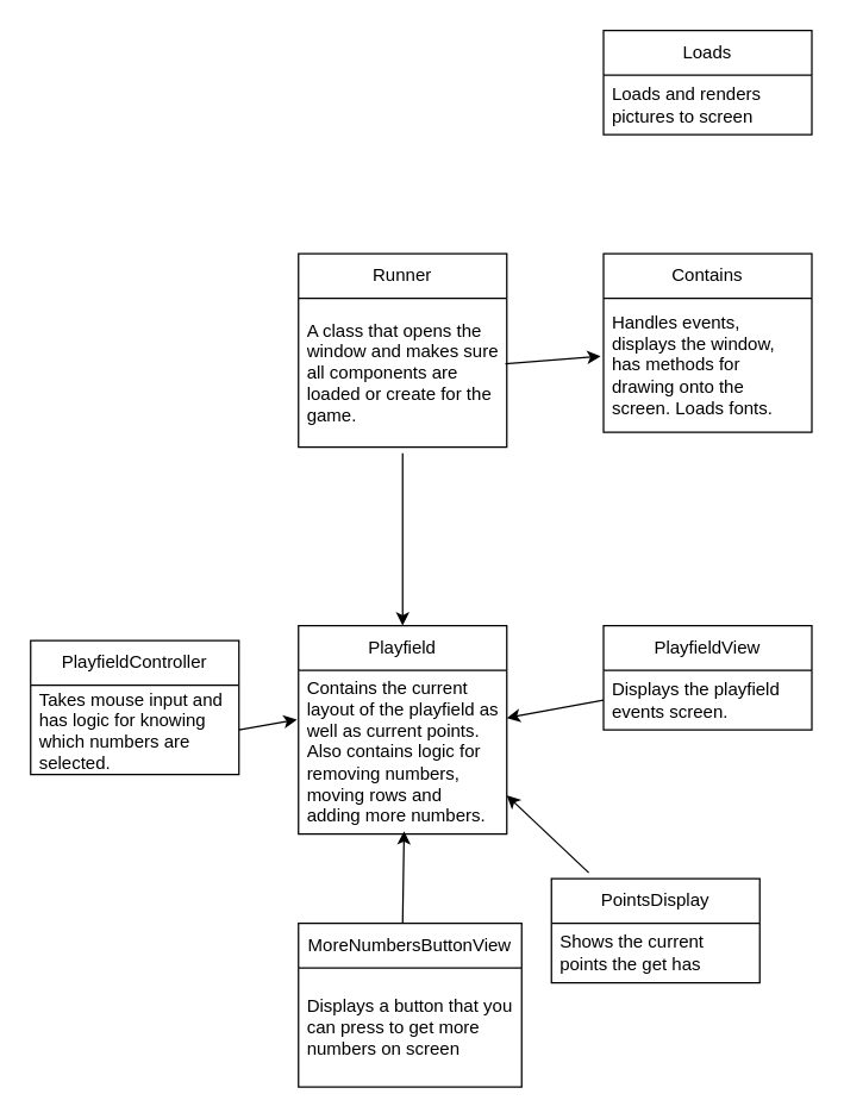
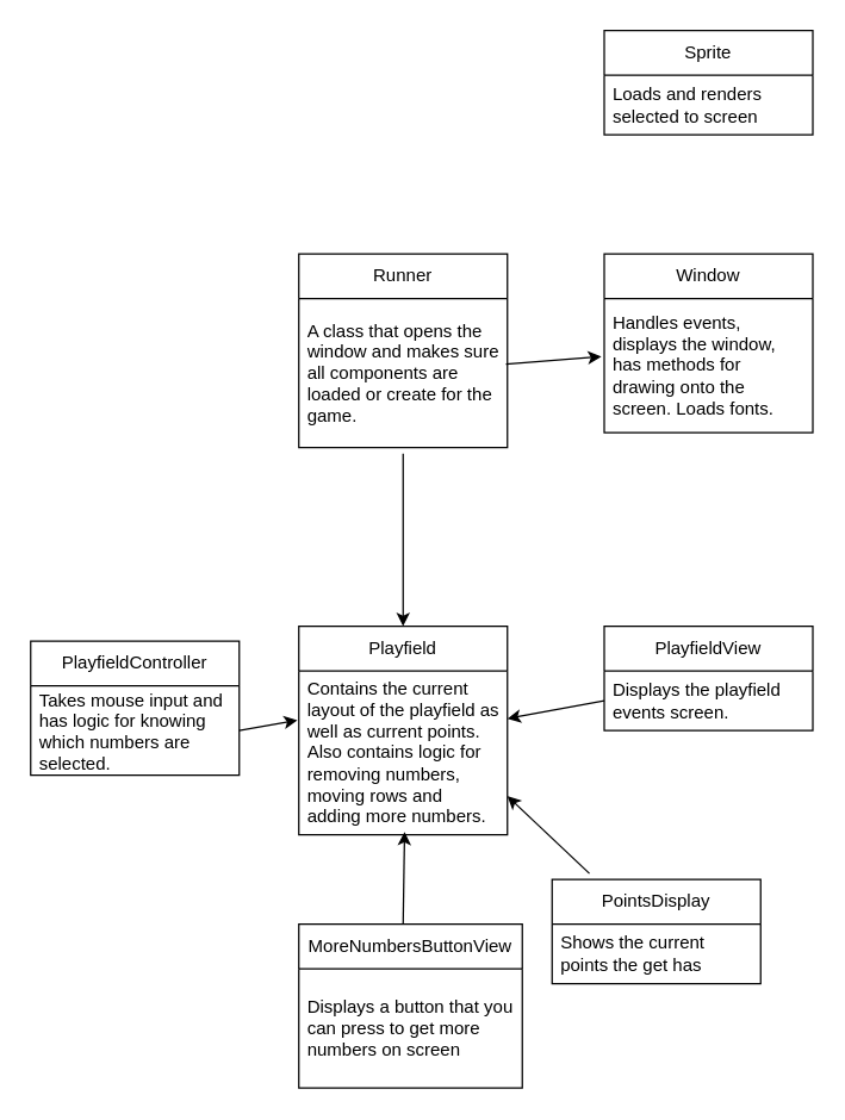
  <mxCell id="0" />
  <mxCell id="1" parent="0" />
  <mxCell id="2" value="Runner" style="swimlane;fontStyle=0;childLayout=stackLayout;horizontal=1;startSize=30;horizontalStack=0;resizeParent=1;resizeParentMax=0;resizeLast=0;collapsible=1;marginBottom=0;whiteSpace=wrap;html=1;" vertex="1" parent="1"><mxGeometry x="200" y="170" width="140" height="130" as="geometry" /></mxCell>
  <mxCell id="3" value="A class that opens the window and makes sure all components are loaded or create for the game." style="text;strokeColor=none;fillColor=none;align=left;verticalAlign=middle;spacingLeft=4;spacingRight=4;overflow=hidden;points=[[0,0.5],[1,0.5]];portConstraint=eastwest;rotatable=0;whiteSpace=wrap;html=1;" vertex="1" parent="2"><mxGeometry y="30" width="140" height="100" as="geometry" /></mxCell>
- <mxCell id="4" value="Contains" style="swimlane;fontStyle=0;childLayout=stackLayout;horizontal=1;startSize=30;horizontalStack=0;resizeParent=1;resizeParentMax=0;resizeLast=0;collapsible=1;marginBottom=0;whiteSpace=wrap;html=1;" vertex="1" parent="1"><mxGeometry x="405" y="170" width="140" height="120" as="geometry" /></mxCell>
+ <mxCell id="4" value="Window" style="swimlane;fontStyle=0;childLayout=stackLayout;horizontal=1;startSize=30;horizontalStack=0;resizeParent=1;resizeParentMax=0;resizeLast=0;collapsible=1;marginBottom=0;whiteSpace=wrap;html=1;" vertex="1" parent="1"><mxGeometry x="405" y="170" width="140" height="120" as="geometry" /></mxCell>
  <mxCell id="5" value="Handles events, displays the window, has methods for drawing onto the screen. Loads fonts." style="text;strokeColor=none;fillColor=none;align=left;verticalAlign=middle;spacingLeft=4;spacingRight=4;overflow=hidden;points=[[0,0.5],[1,0.5]];portConstraint=eastwest;rotatable=0;whiteSpace=wrap;html=1;" vertex="1" parent="4"><mxGeometry y="30" width="140" height="90" as="geometry" /></mxCell>
  <mxCell id="6" value="Playfield" style="swimlane;fontStyle=0;childLayout=stackLayout;horizontal=1;startSize=30;horizontalStack=0;resizeParent=1;resizeParentMax=0;resizeLast=0;collapsible=1;marginBottom=0;whiteSpace=wrap;html=1;" vertex="1" parent="1"><mxGeometry x="200" y="420" width="140" height="140" as="geometry" /></mxCell>
  <mxCell id="7" value="Contains the current layout of the playfield as well as current points. Also contains logic for removing numbers, moving rows and adding more numbers.&amp;nbsp;" style="text;strokeColor=none;fillColor=none;align=left;verticalAlign=middle;spacingLeft=4;spacingRight=4;overflow=hidden;points=[[0,0.5],[1,0.5]];portConstraint=eastwest;rotatable=0;whiteSpace=wrap;html=1;" vertex="1" parent="6"><mxGeometry y="30" width="140" height="110" as="geometry" /></mxCell>
  <mxCell id="8" value="" style="endArrow=classic;html=1;rounded=0;entryX=0.5;entryY=0;entryDx=0;entryDy=0;exitX=0.5;exitY=1.04;exitDx=0;exitDy=0;exitPerimeter=0;" edge="1" parent="1" source="3" target="6"><mxGeometry width="50" height="50" relative="1" as="geometry"><mxPoint x="240" y="320" as="sourcePoint" /><mxPoint x="300" y="320" as="targetPoint" /></mxGeometry></mxCell>
  <mxCell id="9" value="" style="endArrow=classic;html=1;rounded=0;exitX=0.993;exitY=0.44;exitDx=0;exitDy=0;exitPerimeter=0;entryX=-0.014;entryY=0.433;entryDx=0;entryDy=0;entryPerimeter=0;" edge="1" parent="1" source="3" target="5"><mxGeometry width="50" height="50" relative="1" as="geometry"><mxPoint x="350" y="280" as="sourcePoint" /><mxPoint x="400" y="230" as="targetPoint" /></mxGeometry></mxCell>
  <mxCell id="10" value="PlayfieldView" style="swimlane;fontStyle=0;childLayout=stackLayout;horizontal=1;startSize=30;horizontalStack=0;resizeParent=1;resizeParentMax=0;resizeLast=0;collapsible=1;marginBottom=0;whiteSpace=wrap;html=1;" vertex="1" parent="1"><mxGeometry x="405" y="420" width="140" height="70" as="geometry" /></mxCell>
  <mxCell id="11" value="Displays the playfield events screen." style="text;strokeColor=none;fillColor=none;align=left;verticalAlign=middle;spacingLeft=4;spacingRight=4;overflow=hidden;points=[[0,0.5],[1,0.5]];portConstraint=eastwest;rotatable=0;whiteSpace=wrap;html=1;" vertex="1" parent="10"><mxGeometry y="30" width="140" height="40" as="geometry" /></mxCell>
  <mxCell id="12" value="" style="endArrow=classic;html=1;rounded=0;entryX=1;entryY=0.291;entryDx=0;entryDy=0;entryPerimeter=0;exitX=0;exitY=0.5;exitDx=0;exitDy=0;" edge="1" parent="1" source="11" target="7"><mxGeometry width="50" height="50" relative="1" as="geometry"><mxPoint x="380" y="505" as="sourcePoint" /><mxPoint x="380" y="480" as="targetPoint" /></mxGeometry></mxCell>
  <mxCell id="13" value="PlayfieldController" style="swimlane;fontStyle=0;childLayout=stackLayout;horizontal=1;startSize=30;horizontalStack=0;resizeParent=1;resizeParentMax=0;resizeLast=0;collapsible=1;marginBottom=0;whiteSpace=wrap;html=1;" vertex="1" parent="1"><mxGeometry x="20" y="430" width="140" height="90" as="geometry" /></mxCell>
  <mxCell id="14" value="Takes mouse input and has logic for knowing which numbers are selected." style="text;strokeColor=none;fillColor=none;align=left;verticalAlign=middle;spacingLeft=4;spacingRight=4;overflow=hidden;points=[[0,0.5],[1,0.5]];portConstraint=eastwest;rotatable=0;whiteSpace=wrap;html=1;" vertex="1" parent="13"><mxGeometry y="30" width="140" height="60" as="geometry" /></mxCell>
  <mxCell id="15" value="" style="endArrow=classic;html=1;rounded=0;entryX=-0.007;entryY=0.3;entryDx=0;entryDy=0;entryPerimeter=0;exitX=1;exitY=0.5;exitDx=0;exitDy=0;" edge="1" parent="1" source="14" target="7"><mxGeometry width="50" height="50" relative="1" as="geometry"><mxPoint x="140" y="580" as="sourcePoint" /><mxPoint x="190" y="530" as="targetPoint" /></mxGeometry></mxCell>
  <mxCell id="16" value="PointsDisplay" style="swimlane;fontStyle=0;childLayout=stackLayout;horizontal=1;startSize=30;horizontalStack=0;resizeParent=1;resizeParentMax=0;resizeLast=0;collapsible=1;marginBottom=0;whiteSpace=wrap;html=1;" vertex="1" parent="1"><mxGeometry x="370" y="590" width="140" height="70" as="geometry" /></mxCell>
  <mxCell id="17" value="Shows the current points the get has" style="text;strokeColor=none;fillColor=none;align=left;verticalAlign=middle;spacingLeft=4;spacingRight=4;overflow=hidden;points=[[0,0.5],[1,0.5]];portConstraint=eastwest;rotatable=0;whiteSpace=wrap;html=1;" vertex="1" parent="16"><mxGeometry y="30" width="140" height="40" as="geometry" /></mxCell>
  <mxCell id="18" value="" style="endArrow=classic;html=1;rounded=0;exitX=0.179;exitY=-0.057;exitDx=0;exitDy=0;exitPerimeter=0;entryX=1;entryY=0.764;entryDx=0;entryDy=0;entryPerimeter=0;" edge="1" parent="1" source="16" target="7"><mxGeometry width="50" height="50" relative="1" as="geometry"><mxPoint x="360" y="580" as="sourcePoint" /><mxPoint x="380" y="520" as="targetPoint" /></mxGeometry></mxCell>
  <mxCell id="19" value="MoreNumbersButtonView" style="swimlane;fontStyle=0;childLayout=stackLayout;horizontal=1;startSize=30;horizontalStack=0;resizeParent=1;resizeParentMax=0;resizeLast=0;collapsible=1;marginBottom=0;whiteSpace=wrap;html=1;" vertex="1" parent="1"><mxGeometry x="200" y="620" width="150" height="110" as="geometry" /></mxCell>
  <mxCell id="20" value="Displays a button that you can press to get more numbers on screen" style="text;strokeColor=none;fillColor=none;align=left;verticalAlign=middle;spacingLeft=4;spacingRight=4;overflow=hidden;points=[[0,0.5],[1,0.5]];portConstraint=eastwest;rotatable=0;whiteSpace=wrap;html=1;" vertex="1" parent="19"><mxGeometry y="30" width="150" height="80" as="geometry" /></mxCell>
  <mxCell id="21" value="" style="endArrow=classic;html=1;rounded=0;entryX=0.507;entryY=0.982;entryDx=0;entryDy=0;entryPerimeter=0;" edge="1" parent="1" target="7"><mxGeometry width="50" height="50" relative="1" as="geometry"><mxPoint x="270" y="620" as="sourcePoint" /><mxPoint x="320" y="570" as="targetPoint" /></mxGeometry></mxCell>
- <mxCell id="22" value="Loads" style="swimlane;fontStyle=0;childLayout=stackLayout;horizontal=1;startSize=30;horizontalStack=0;resizeParent=1;resizeParentMax=0;resizeLast=0;collapsible=1;marginBottom=0;whiteSpace=wrap;html=1;" vertex="1" parent="1"><mxGeometry x="405" y="20" width="140" height="70" as="geometry" /></mxCell>
- <mxCell id="23" value="Loads and renders pictures to screen" style="text;strokeColor=none;fillColor=none;align=left;verticalAlign=middle;spacingLeft=4;spacingRight=4;overflow=hidden;points=[[0,0.5],[1,0.5]];portConstraint=eastwest;rotatable=0;whiteSpace=wrap;html=1;" vertex="1" parent="22"><mxGeometry y="30" width="140" height="40" as="geometry" /></mxCell>
+ <mxCell id="22" value="Sprite" style="swimlane;fontStyle=0;childLayout=stackLayout;horizontal=1;startSize=30;horizontalStack=0;resizeParent=1;resizeParentMax=0;resizeLast=0;collapsible=1;marginBottom=0;whiteSpace=wrap;html=1;" vertex="1" parent="1"><mxGeometry x="405" y="20" width="140" height="70" as="geometry" /></mxCell>
+ <mxCell id="23" value="Loads and renders selected to screen" style="text;strokeColor=none;fillColor=none;align=left;verticalAlign=middle;spacingLeft=4;spacingRight=4;overflow=hidden;points=[[0,0.5],[1,0.5]];portConstraint=eastwest;rotatable=0;whiteSpace=wrap;html=1;" vertex="1" parent="22"><mxGeometry y="30" width="140" height="40" as="geometry" /></mxCell>
